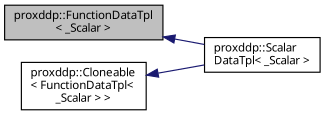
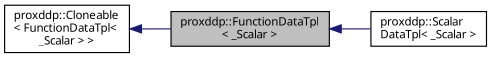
  digraph {
    fontname="Noto Sans"
    rankdir=LR
    node [color=black fontname="Noto Sans" fontsize=10 shape=record]
    edge [color=midnightblue dir=back fontname="Noto Sans" fontsize=10 labelfontname=Helvetica labelfontsize=10 style=solid]
    n1 [fillcolor=grey75 fontcolor=black height=0.2 label="proxddp::FunctionDataTpl\l\< _Scalar \>" style=filled width=0.4]
    n2 [height=0.2 label="proxddp::Scalar\lDataTpl\< _Scalar \>" width=0.4]
    n3 [height=0.2 label="proxddp::Cloneable\l\< FunctionDataTpl\< \l_Scalar \> \>" width=0.4]
    n1 -> n2
-   n3 -> n2
+   n3 -> n1
  }
